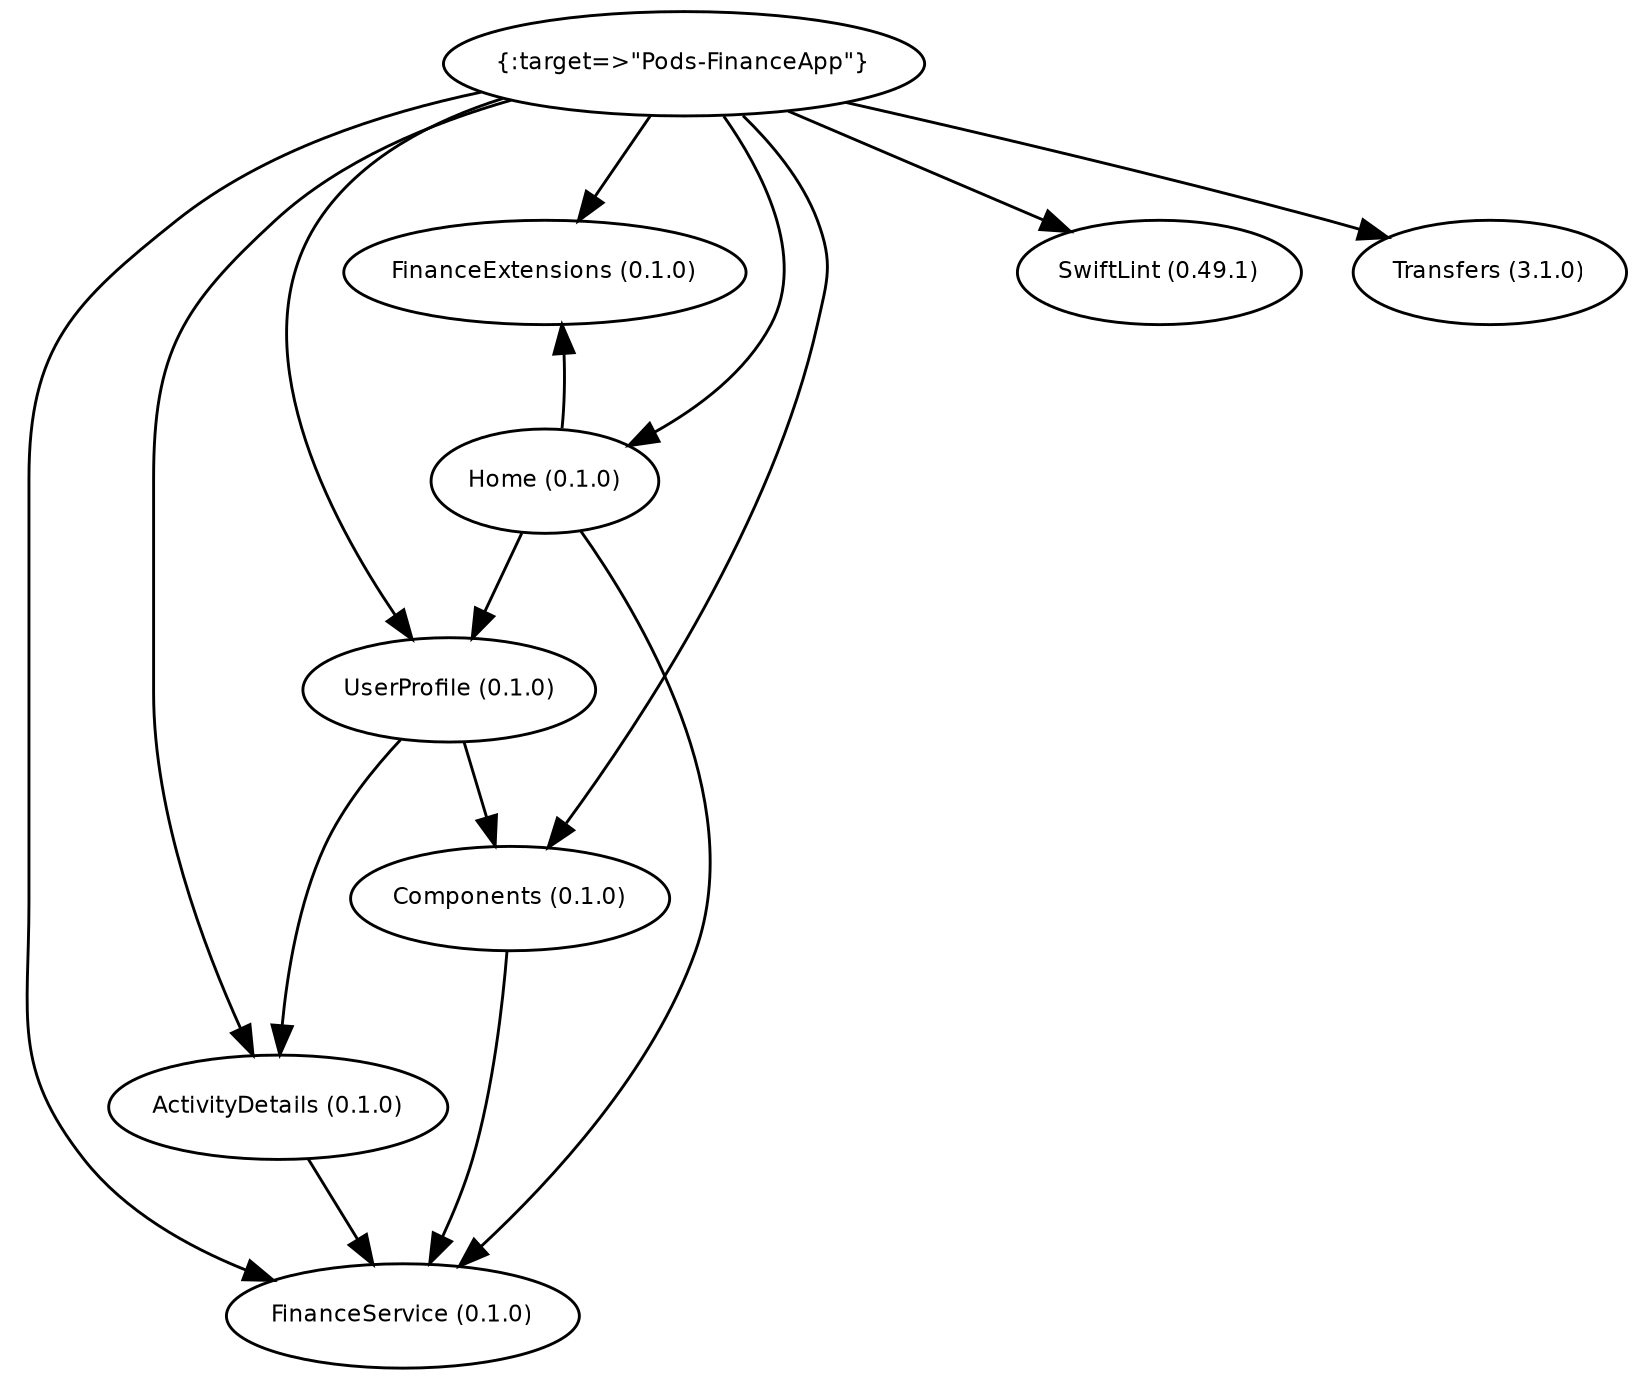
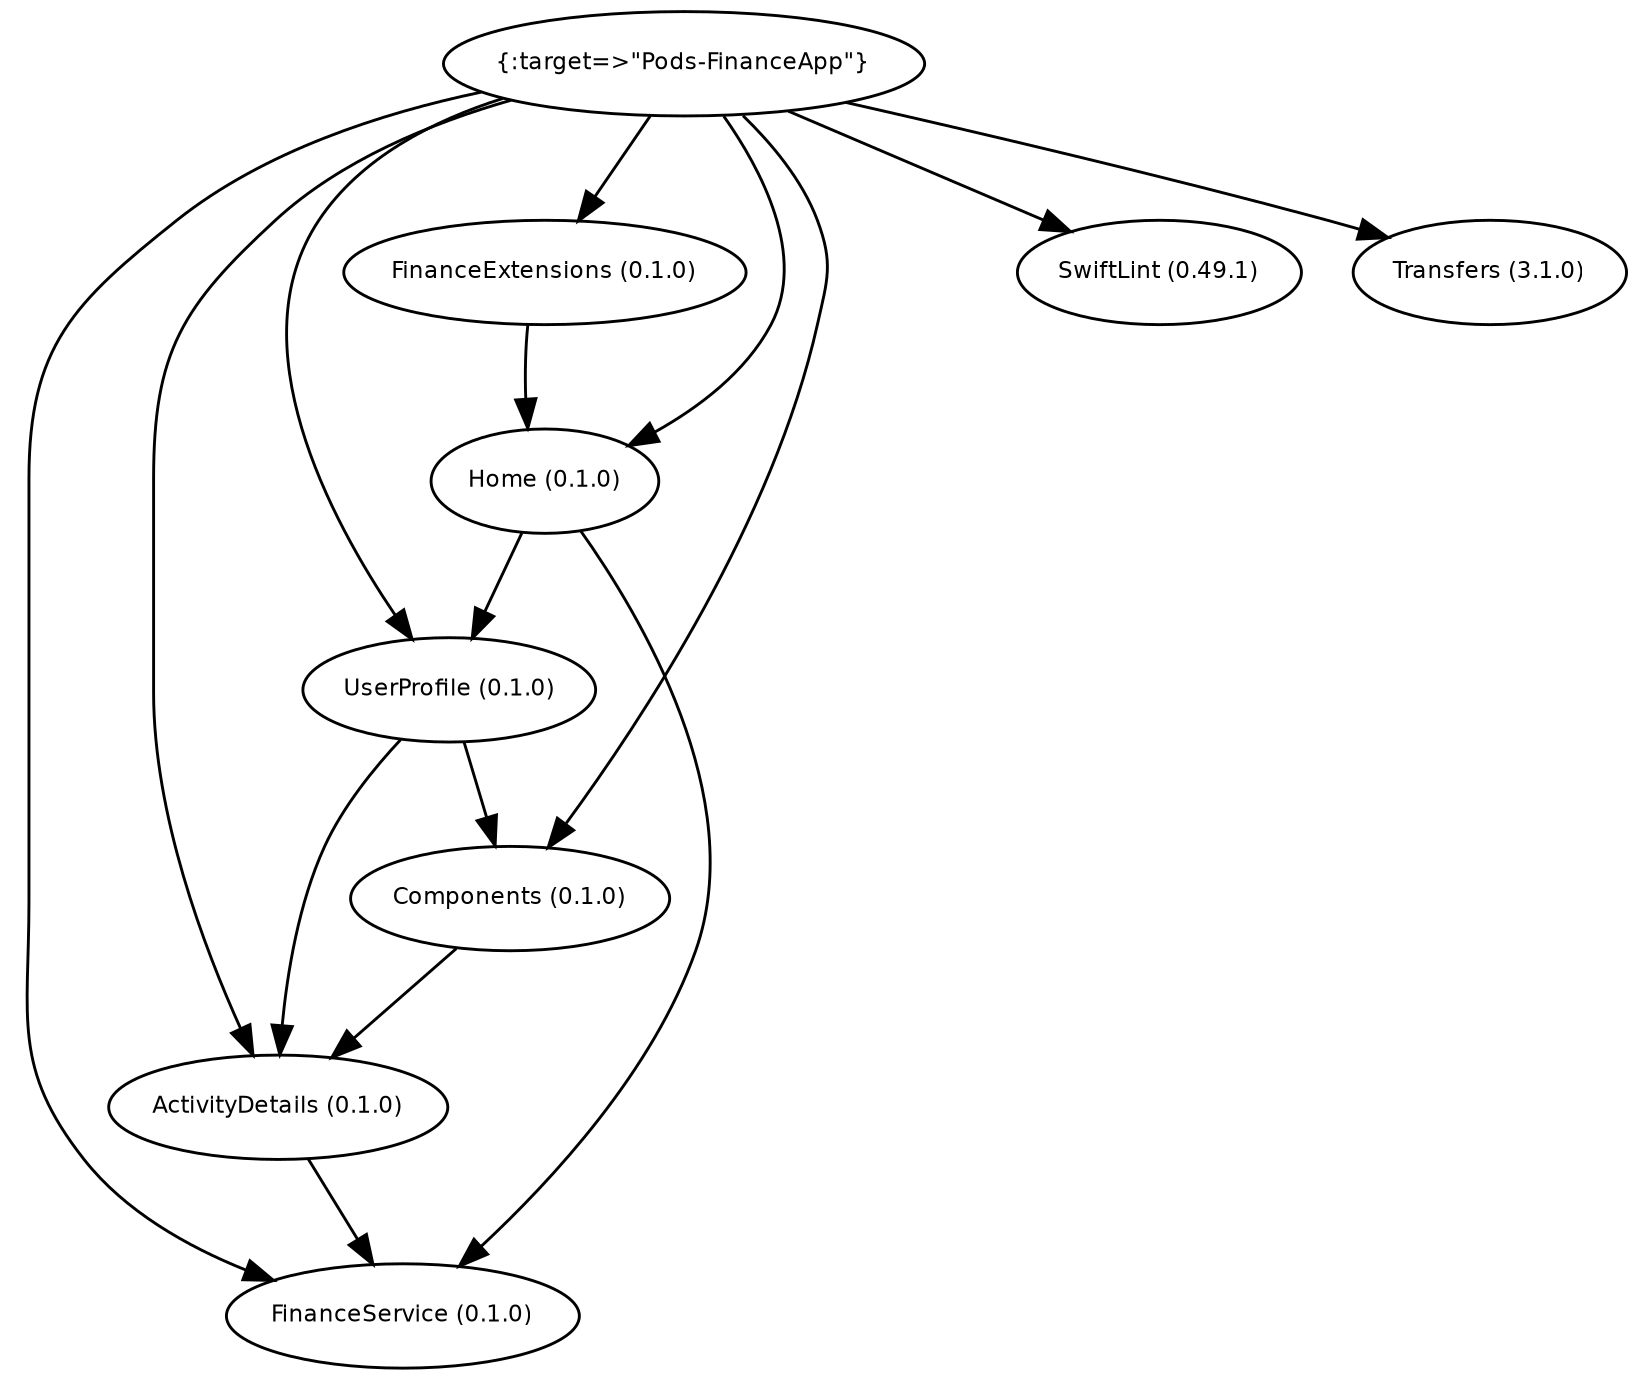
  digraph {
    fontname="DejaVu Sans"
    node [fontname="DejaVu Sans" fontsize=8]
    edge [fontname="DejaVu Sans" fontsize=8]
    n1 [label="{:target=>\"Pods-FinanceApp\"}"]
    n2 [label="ActivityDetails (0.1.0)"]
    n3 [label="FinanceService (0.1.0)"]
    n4 [label="Components (0.1.0)"]
    n5 [label="FinanceExtensions (0.1.0)"]
    n6 [label="Home (0.1.0)"]
    n7 [label="UserProfile (0.1.0)"]
    n8 [label="SwiftLint (0.49.1)"]
    n9 [label="Transfers (3.1.0)"]
    n1 -> n2
    n1 -> n3
    n1 -> n4
    n1 -> n5
    n1 -> n6
    n1 -> n7
    n1 -> n8
    n1 -> n9
    n2 -> n3
-   n4 -> n3
+   n4 -> n2
    n6 -> n3
-   n6 -> n5
+   n5 -> n6
    n6 -> n7
    n7 -> n2
    n7 -> n4
  }
